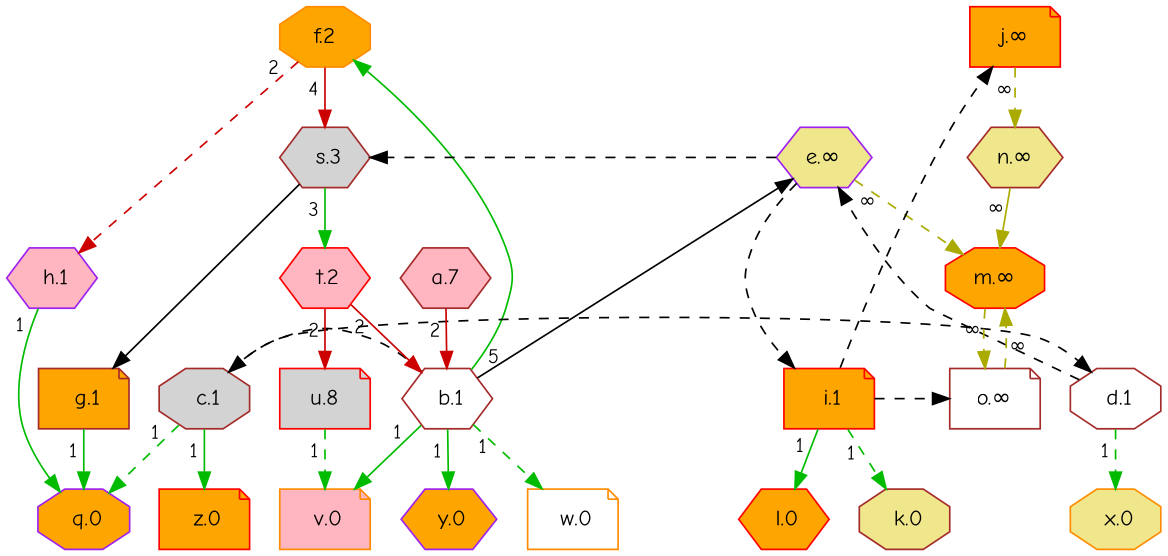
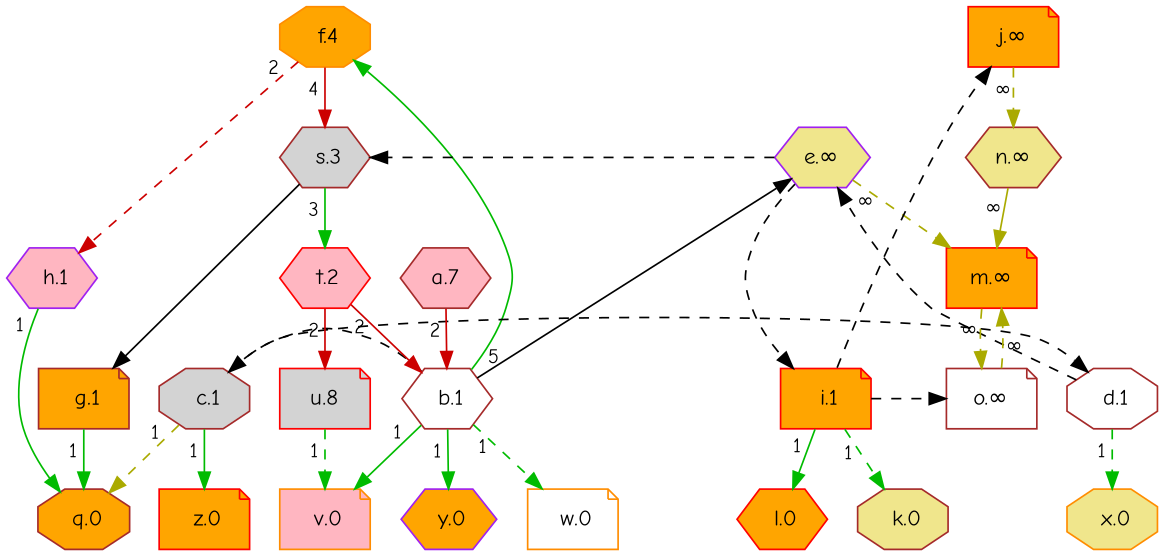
  digraph {
    fontname="Comic Neue"
    rankdir=TB
    node [color=brown fillcolor=orange fontname="Comic Neue" fontsize=14 shape=note style=filled]
    edge [color="#00BB00" dir=forward fontname="Comic Neue" fontsize=12 labeldistance=1.5 style=dashed taillabel=1]
    n1 [color=darkorange fillcolor=lightpink label=" v.0"]
    n2 [color=red label=" z.0"]
    n3 [color=purple label=" y.0" shape=hexagon]
    n4 [color=darkorange fillcolor=khaki label=" x.0" shape=octagon]
    n5 [color=darkorange fillcolor=white label=" w.0"]
-   n6 [color=purple label=" q.0" shape=octagon]
+   n6 [label=" q.0" shape=octagon]
    n7 [color=red label=" l.0" shape=hexagon]
    n8 [fillcolor=khaki label=" k.0" shape=octagon]
-   n9 [color=darkorange label="f.2" shape=octagon]
+   n9 [color=darkorange label=" f.4" shape=octagon]
    n10 [color=purple fillcolor=lightpink label=" h.1" shape=hexagon]
    n11 [fillcolor=lightgrey label=" s.3" shape=hexagon]
    n12 [color=red fillcolor=lightgrey label="u.8"]
    n13 [fillcolor=white label=" b.1" shape=hexagon]
    n14 [fillcolor=lightgrey label=" c.1" shape=octagon]
    n15 [color=purple fillcolor=khaki label="e.∞" shape=hexagon]
    n16 [fillcolor=white label=" d.1" shape=octagon]
    n17 [color=red label=" i.1"]
-   n18 [color=red label="m.∞" shape=octagon]
+   n18 [color=red label="m.∞"]
    n19 [color=red label="j.∞"]
    n20 [fillcolor=white label="o.∞"]
    n21 [fillcolor=khaki label="n.∞" shape=hexagon]
    n22 [label=" g.1"]
    n23 [color=red fillcolor=lightpink label=" t.2" shape=hexagon]
    n24 [fillcolor=lightpink label="a.7" shape=hexagon]
    subgraph sub_1 {
      rank=max
      n1
      n2
      n3
      n4
      n5
      n6
      n7
      n8
    }
    subgraph sub_2 {
      rank=min
      n9
    }
    n9 -> n10 [color="#CC0000" taillabel=2]
    n9 -> n11 [color="#CC0000" style=solid taillabel=4]
    n10 -> n6 [style=solid]
    n11 -> n22 [color=black constraint=false style=solid taillabel=""]
    n11 -> n23 [style=solid taillabel=3]
    n12 -> n1
    n13 -> n1 [style=solid]
    n13 -> n3 [style=solid]
    n13 -> n5
    n13 -> n9 [style=solid taillabel=5]
    n13 -> n14 [color=black constraint=false taillabel=""]
    n13 -> n15 [color=black constraint=false style=solid taillabel=""]
    n14 -> n2 [style=solid]
-   n14 -> n6
+   n14 -> n6 [color="#AAAA00"]
    n14 -> n16 [color=black constraint=false taillabel=""]
    n15 -> n11 [color=black constraint=false taillabel=""]
    n15 -> n17 [color=black constraint=false taillabel=""]
    n15 -> n18 [color="#AAAA00" taillabel="∞"]
    n16 -> n4
    n16 -> n15 [color=black constraint=false taillabel=""]
    n17 -> n7 [style=solid]
    n17 -> n8
    n17 -> n19 [color=black constraint=false taillabel=""]
    n17 -> n20 [color=black constraint=false taillabel=""]
    n18 -> n20 [color="#AAAA00" taillabel="∞"]
    n19 -> n21 [color="#AAAA00" taillabel="∞"]
    n20 -> n18 [color="#AAAA00" taillabel="∞"]
    n21 -> n18 [color="#AAAA00" style=solid taillabel="∞"]
    n22 -> n6 [style=solid]
    n23 -> n12 [color="#CC0000" style=solid taillabel=2]
    n23 -> n13 [color="#CC0000" style=solid taillabel=2]
    n24 -> n13 [color="#CC0000" style=solid taillabel=2]
  }
